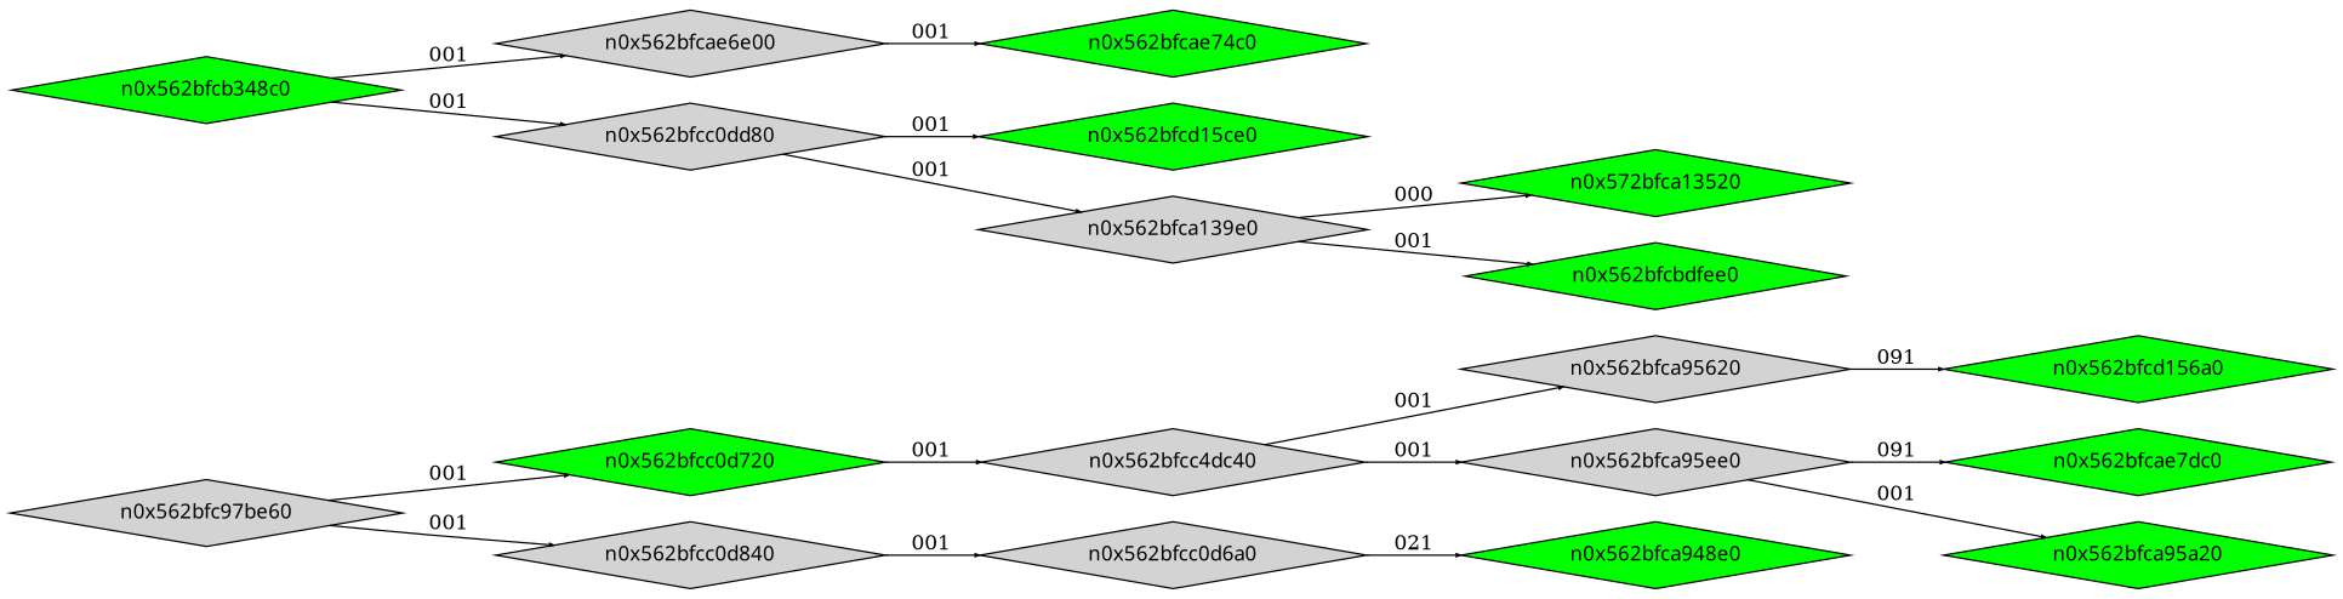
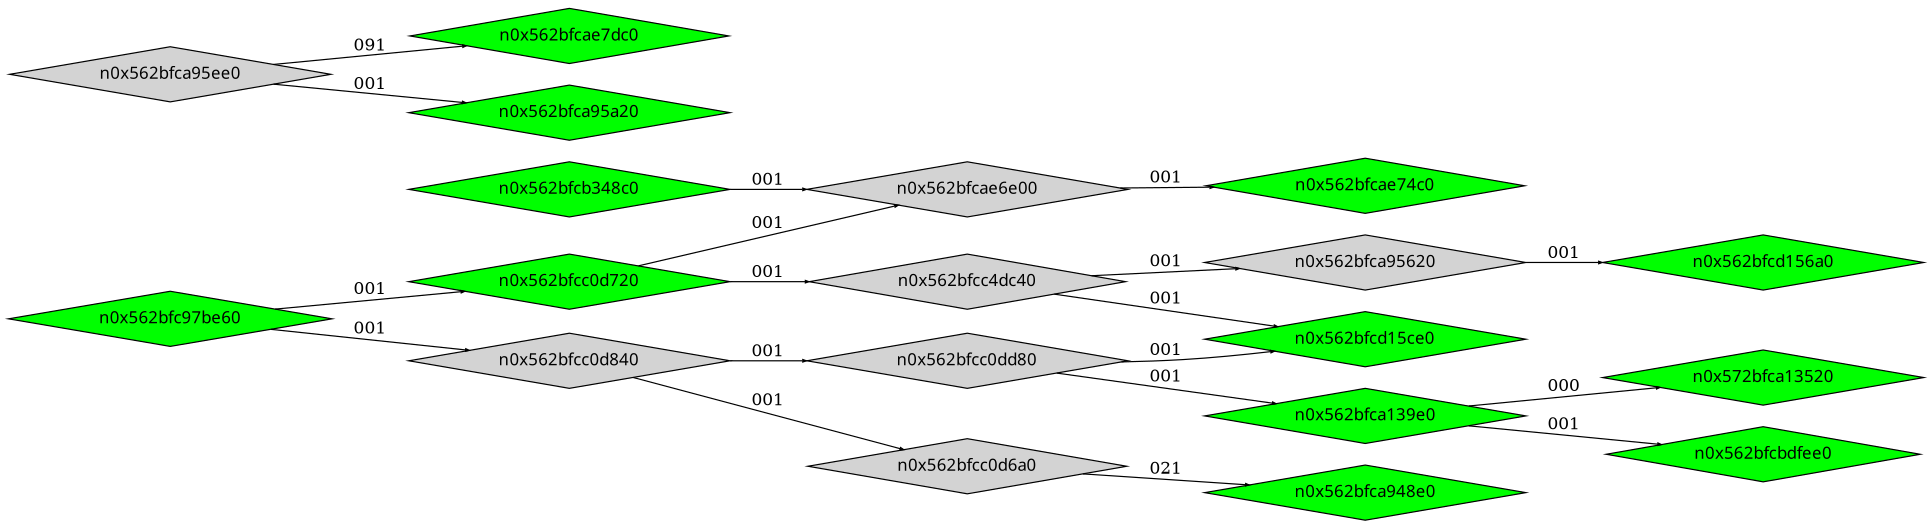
  digraph {
    rankdir=LR
    node [fontname=Terminus shape=diamond style=filled fillcolor=green]
    edge [arrowsize=.3]
-   n0x562bfc97be60 [height=.1 width=.1 fillcolor=""]
+   n0x562bfc97be60 [height=.1 width=.1]
    n0x562bfcc0d720 [height=.1 width=.1]
    n0x562bfcc0d840 [height=.1 width=.1 fillcolor=""]
    n0x562bfcae6e00 [height=.1 width=.1 fillcolor=""]
    n5 [height=.1 label=n0x562bfcc4dc40 width=.1 fillcolor=""]
    n0x562bfcc0d6a0 [height=.1 width=.1 fillcolor=""]
    n0x562bfcc0dd80 [height=.1 width=.1 fillcolor=""]
    n0x562bfcae74c0 [height=.1 width=.1]
    n0x562bfca95620 [height=.1 width=.1 fillcolor=""]
    n0x562bfca95ee0 [height=.1 width=.1 fillcolor=""]
    n0x562bfca948e0 [height=.1 width=.1]
    n0x562bfcd15ce0 [height=.1 width=.1]
-   n0x562bfca139e0 [height=.1 width=.1 fillcolor=""]
+   n0x562bfca139e0 [height=.1 width=.1]
    n14 [height=.1 label=n0x572bfca13520 width=.1]
    n0x562bfcbdfee0 [height=.1 width=.1]
    n0x562bfcb348c0 [height=.1 width=.1]
    n0x562bfcd156a0 [height=.1 width=.1]
    n0x562bfcae7dc0 [height=.1 width=.1]
    n0x562bfca95a20 [height=.1 width=.1]
    n0x562bfc97be60 -> n0x562bfcc0d720 [label=001]
    n0x562bfc97be60 -> n0x562bfcc0d840 [label=001]
+   n0x562bfcc0d720 -> n0x562bfcae6e00 [label=001]
    n0x562bfcc0d720 -> n5 [label=001]
    n0x562bfcc0d840 -> n0x562bfcc0d6a0 [label=001]
-   n0x562bfcb348c0 -> n0x562bfcc0dd80 [label=001]
+   n0x562bfcc0d840 -> n0x562bfcc0dd80 [label=001]
    n0x562bfcae6e00 -> n0x562bfcae74c0 [label=001]
    n5 -> n0x562bfca95620 [label=001]
-   n5 -> n0x562bfca95ee0 [label=001]
+   n5 -> n0x562bfcd15ce0 [label=001]
    n0x562bfcc0d6a0 -> n0x562bfca948e0 [label=021]
    n0x562bfcc0dd80 -> n0x562bfcd15ce0 [label=001]
    n0x562bfcc0dd80 -> n0x562bfca139e0 [label=001]
-   n0x562bfca95620 -> n0x562bfcd156a0 [label=091]
+   n0x562bfca95620 -> n0x562bfcd156a0 [label=001]
    n0x562bfca95ee0 -> n0x562bfcae7dc0 [label=091]
    n0x562bfca95ee0 -> n0x562bfca95a20 [label=001]
    n0x562bfca139e0 -> n14 [label=000]
    n0x562bfca139e0 -> n0x562bfcbdfee0 [label=001]
    n0x562bfcb348c0 -> n0x562bfcae6e00 [label=001]
  }
